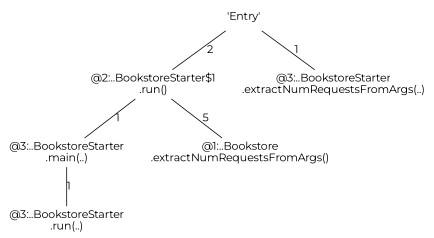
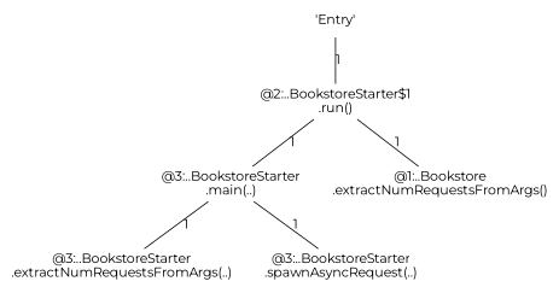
  digraph {
    fontname=Montserrat
    node [fontname=Montserrat shape=none]
    edge [arrowhead=none fontname=Montserrat style=solid]
    n1 [label="'Entry'"]
    n2 [label="@2:..BookstoreStarter$1\n.run()"]
    n3 [label="@3:..BookstoreStarter\n.main(..)"]
    n4 [label="@1:..Bookstore\n.extractNumRequestsFromArgs()"]
    n5 [label="@3:..BookstoreStarter\n.extractNumRequestsFromArgs(..)"]
-   n6 [label="@3:..BookstoreStarter\n.run(..)"]
-   n1 -> n2 [label=2]
+   n6 [label="@3:..BookstoreStarter\n.spawnAsyncRequest(..)"]
+   n1 -> n2 [label=1]
    n2 -> n3 [label=1]
-   n2 -> n4 [label=5]
-   n1 -> n5 [label=1]
+   n2 -> n4 [label=1]
+   n3 -> n5 [label=1]
    n3 -> n6 [label=1]
  }
